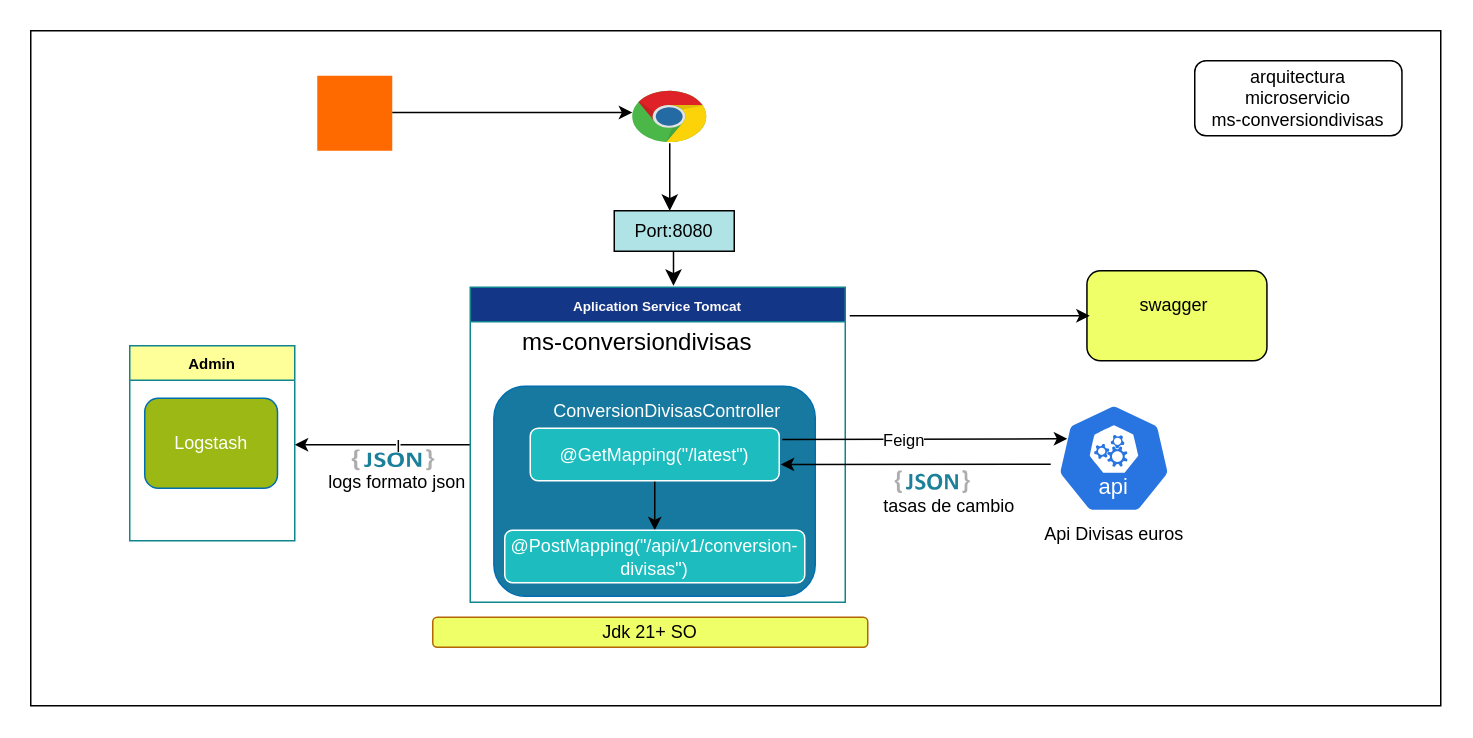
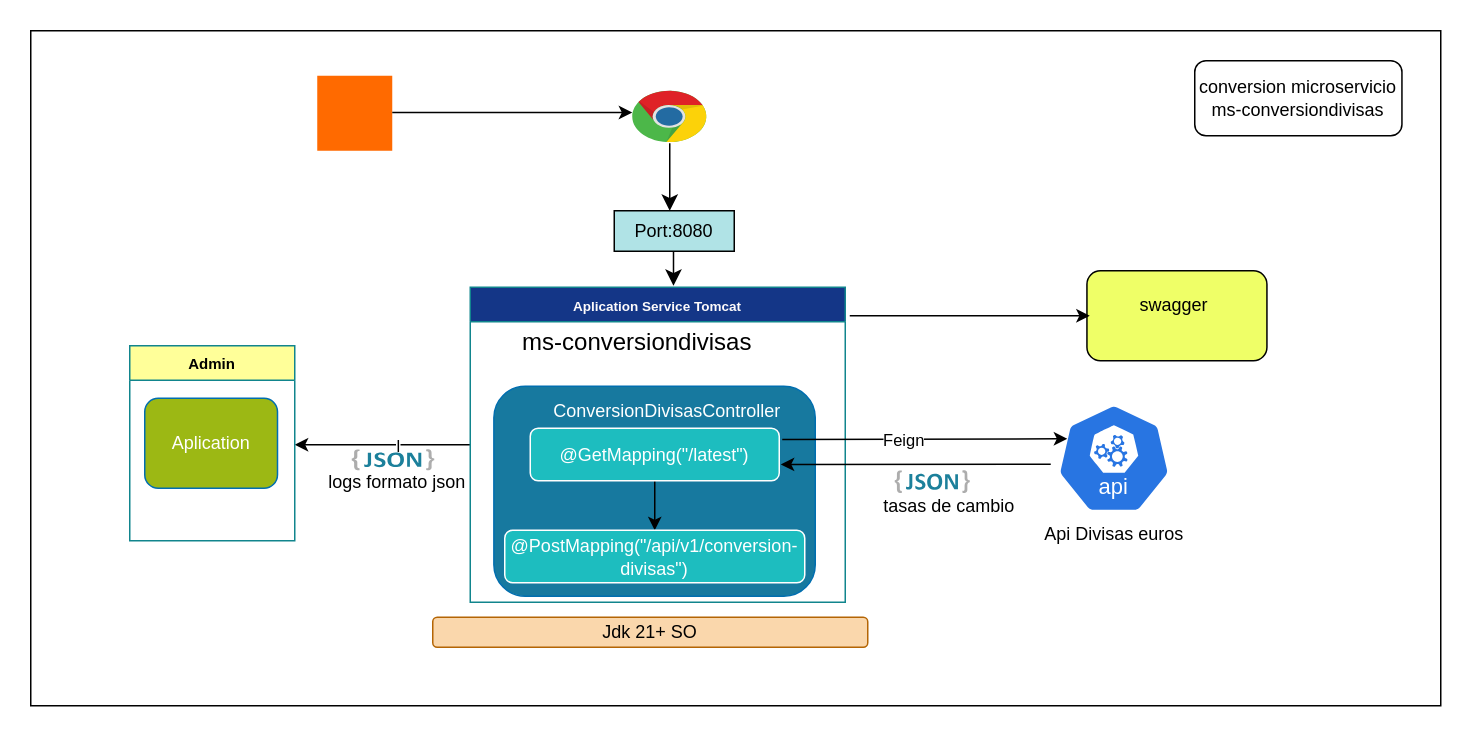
  <mxCell id="0" />
  <mxCell id="1" parent="0" />
  <mxCell id="2" value="" style="rounded=0;whiteSpace=wrap;html=1;" vertex="1" parent="1"><mxGeometry x="20" y="20" width="940" height="450" as="geometry" /></mxCell>
  <mxCell id="3" style="edgeStyle=none;curved=0;rounded=1;orthogonalLoop=1;jettySize=auto;html=1;fontSize=12;startSize=8;endSize=8;strokeColor=none;endArrow=none;startFill=0;" edge="1" parent="1" target="2"><mxGeometry relative="1" as="geometry"><mxPoint x="86" y="120" as="targetPoint" /><mxPoint x="406" y="120" as="sourcePoint" /></mxGeometry></mxCell>
  <mxCell id="4" style="edgeStyle=orthogonalEdgeStyle;rounded=0;orthogonalLoop=1;jettySize=auto;html=1;" edge="1" parent="1" source="7"><mxGeometry relative="1" as="geometry"><mxPoint x="196" y="296" as="targetPoint" /></mxGeometry></mxCell>
  <mxCell id="5" value="l" style="edgeLabel;html=1;align=center;verticalAlign=middle;resizable=0;points=[];" vertex="1" connectable="0" parent="4"><mxGeometry x="-0.166" relative="1" as="geometry"><mxPoint as="offset" /></mxGeometry></mxCell>
  <mxCell id="6" value="&lt;div&gt;&lt;br&gt;&lt;/div&gt;&lt;div&gt;&lt;br&gt;&lt;/div&gt;" style="edgeLabel;html=1;align=center;verticalAlign=middle;resizable=0;points=[];" vertex="1" connectable="0" parent="4"><mxGeometry x="-0.285" y="1" relative="1" as="geometry"><mxPoint as="offset" /></mxGeometry></mxCell>
  <mxCell id="7" value="&lt;font style=&quot;font-size: 9px; color: light-dark(rgb(254, 251, 251), rgb(237, 237, 237));&quot;&gt;Aplication Service Tomcat&lt;/font&gt;" style="swimlane;whiteSpace=wrap;html=1;startSize=23;fillColor=#143687;strokeColor=light-dark(#11858d, #46a8af);" vertex="1" parent="1"><mxGeometry x="313" y="191" width="250" height="210" as="geometry" /></mxCell>
  <mxCell id="8" value="" style="rounded=1;whiteSpace=wrap;html=1;fillColor=#17799F;fontColor=#ffffff;strokeColor=#006EAF;" vertex="1" parent="7"><mxGeometry x="15.75" y="66" width="214.25" height="140" as="geometry" /></mxCell>
  <mxCell id="9" value="ms-conversiondivisas" style="text;html=1;align=center;verticalAlign=middle;resizable=0;points=[];autosize=1;strokeColor=none;fillColor=none;fontSize=16;" vertex="1" parent="7"><mxGeometry x="21" y="21" width="180" height="30" as="geometry" /></mxCell>
  <mxCell id="10" value="&lt;font style=&quot;font-size: 12px; color: rgb(255, 255, 255);&quot;&gt;ConversionDivisasController&lt;/font&gt;" style="text;html=1;align=center;verticalAlign=middle;resizable=0;points=[];autosize=1;strokeColor=none;fillColor=none;fontSize=16;" vertex="1" parent="7"><mxGeometry x="45.75" y="66" width="170" height="30" as="geometry" /></mxCell>
  <mxCell id="11" style="edgeStyle=orthogonalEdgeStyle;rounded=0;orthogonalLoop=1;jettySize=auto;html=1;entryX=0.5;entryY=0;entryDx=0;entryDy=0;" edge="1" parent="7" source="12" target="13"><mxGeometry relative="1" as="geometry" /></mxCell>
  <mxCell id="12" value="&lt;font style=&quot;color: rgb(255, 255, 255);&quot;&gt;@GetMapping(&quot;/latest&quot;)&lt;/font&gt;" style="rounded=1;whiteSpace=wrap;html=1;strokeColor=#FFFFFF;fillColor=#1DBDBF;" vertex="1" parent="7"><mxGeometry x="40" y="94" width="166" height="35" as="geometry" /></mxCell>
  <mxCell id="13" value="&lt;font style=&quot;color: rgb(255, 255, 255);&quot;&gt;@PostMapping(&quot;/api/v1/conversion-divisas&quot;)&lt;/font&gt;" style="rounded=1;whiteSpace=wrap;html=1;strokeColor=#FFFFFF;fillColor=#1DBDBF;" vertex="1" parent="7"><mxGeometry x="23" y="162" width="200" height="35" as="geometry" /></mxCell>
- <mxCell id="14" value="Jdk 21+ SO" style="rounded=1;whiteSpace=wrap;html=1;fillColor=#efff67;strokeColor=#b46504;" vertex="1" parent="1"><mxGeometry x="288" y="411" width="290" height="20" as="geometry" /></mxCell>
+ <mxCell id="14" value="Jdk 21+ SO" style="rounded=1;whiteSpace=wrap;html=1;fillColor=#fad7ac;strokeColor=#b46504;" vertex="1" parent="1"><mxGeometry x="288" y="411" width="290" height="20" as="geometry" /></mxCell>
  <mxCell id="15" style="edgeStyle=none;curved=1;rounded=0;orthogonalLoop=1;jettySize=auto;html=1;fontSize=12;startSize=8;endSize=8;" edge="1" parent="1"><mxGeometry relative="1" as="geometry"><mxPoint x="448.5" y="160" as="sourcePoint" /><mxPoint x="448.5" y="190" as="targetPoint" /></mxGeometry></mxCell>
  <mxCell id="16" value="&lt;font size=&quot;1&quot;&gt;Admin&lt;/font&gt;" style="swimlane;whiteSpace=wrap;html=1;startSize=23;fillColor=#FFFF99;strokeColor=light-dark(#11858d, #46a8af);" vertex="1" parent="1"><mxGeometry x="86" y="230" width="110" height="130" as="geometry" /></mxCell>
- <mxCell id="17" value="Logstash" style="rounded=1;whiteSpace=wrap;html=1;fillColor=#9CB814;fontColor=#ffffff;strokeColor=#006EAF;" vertex="1" parent="16"><mxGeometry x="10" y="35" width="88.5" height="60" as="geometry" /></mxCell>
+ <mxCell id="17" value="Aplication" style="rounded=1;whiteSpace=wrap;html=1;fillColor=#9CB814;fontColor=#ffffff;strokeColor=#006EAF;" vertex="1" parent="16"><mxGeometry x="10" y="35" width="88.5" height="60" as="geometry" /></mxCell>
  <mxCell id="18" value="" style="dashed=0;outlineConnect=0;html=1;align=center;labelPosition=center;verticalLabelPosition=bottom;verticalAlign=top;shape=mxgraph.weblogos.chrome" vertex="1" parent="1"><mxGeometry x="421" y="60" width="50" height="35" as="geometry" /></mxCell>
  <mxCell id="19" value="" style="points=[];aspect=fixed;html=1;align=center;shadow=0;dashed=0;fillColor=#FF6A00;strokeColor=none;shape=mxgraph.alibaba_cloud.user;" vertex="1" parent="1"><mxGeometry x="211" y="50" width="50" height="50" as="geometry" /></mxCell>
  <mxCell id="20" value="Api Divisas euros" style="aspect=fixed;sketch=0;html=1;dashed=0;whitespace=wrap;verticalLabelPosition=bottom;verticalAlign=top;fillColor=#2875E2;strokeColor=#ffffff;points=[[0.005,0.63,0],[0.1,0.2,0],[0.9,0.2,0],[0.5,0,0],[0.995,0.63,0],[0.72,0.99,0],[0.5,1,0],[0.28,0.99,0]];shape=mxgraph.kubernetes.icon2;kubernetesLabel=1;prIcon=api" vertex="1" parent="1"><mxGeometry x="704" y="268.4" width="76.25" height="73.2" as="geometry" /></mxCell>
  <mxCell id="21" value="" style="endArrow=classic;html=1;rounded=0;" edge="1" parent="1"><mxGeometry width="50" height="50" relative="1" as="geometry"><mxPoint x="521" y="292.48" as="sourcePoint" /><mxPoint x="711" y="292" as="targetPoint" /></mxGeometry></mxCell>
  <mxCell id="22" value="Feign" style="edgeLabel;html=1;align=center;verticalAlign=middle;resizable=0;points=[];" vertex="1" connectable="0" parent="21"><mxGeometry x="-0.145" relative="1" as="geometry"><mxPoint as="offset" /></mxGeometry></mxCell>
  <mxCell id="23" value="" style="endArrow=classic;html=1;rounded=0;" edge="1" parent="1"><mxGeometry width="50" height="50" relative="1" as="geometry"><mxPoint x="700" y="309" as="sourcePoint" /><mxPoint x="520" y="309.1" as="targetPoint" /></mxGeometry></mxCell>
  <mxCell id="24" value="" style="dashed=0;outlineConnect=0;html=1;align=center;labelPosition=center;verticalLabelPosition=bottom;verticalAlign=top;shape=mxgraph.weblogos.json_2" vertex="1" parent="1"><mxGeometry x="596" y="313" width="50" height="15.2" as="geometry" /></mxCell>
  <mxCell id="25" value="tasas de cambio&lt;div&gt;&lt;br&gt;&lt;/div&gt;" style="text;html=1;align=center;verticalAlign=middle;resizable=0;points=[];autosize=1;strokeColor=none;fillColor=none;" vertex="1" parent="1"><mxGeometry x="577" y="324.2" width="110" height="40" as="geometry" /></mxCell>
  <mxCell id="26" value="Port:8080" style="rounded=0;whiteSpace=wrap;html=1;fillColor=#B0E3E6;" vertex="1" parent="1"><mxGeometry x="409" y="140" width="80" height="27" as="geometry" /></mxCell>
  <mxCell id="27" style="edgeStyle=none;curved=1;rounded=0;orthogonalLoop=1;jettySize=auto;html=1;fontSize=12;startSize=8;endSize=8;" edge="1" parent="1" source="18"><mxGeometry relative="1" as="geometry"><mxPoint x="448.5" y="110" as="sourcePoint" /><mxPoint x="446" y="140" as="targetPoint" /></mxGeometry></mxCell>
  <mxCell id="28" value="swagger&amp;nbsp;&lt;div&gt;&lt;br&gt;&lt;/div&gt;" style="rounded=1;whiteSpace=wrap;html=1;fillColor=#EFFF67;" vertex="1" parent="1"><mxGeometry x="724.13" y="180" width="120" height="60" as="geometry" /></mxCell>
  <mxCell id="29" value="" style="endArrow=classic;html=1;rounded=0;" edge="1" parent="1"><mxGeometry width="50" height="50" relative="1" as="geometry"><mxPoint x="566" y="210" as="sourcePoint" /><mxPoint x="726" y="210" as="targetPoint" /></mxGeometry></mxCell>
- <mxCell id="30" value="arquitectura microservicio&lt;div&gt;ms-conversiondivisas&lt;/div&gt;" style="text;html=1;align=center;verticalAlign=middle;whiteSpace=wrap;rounded=1;strokeColor=default;" vertex="1" parent="1"><mxGeometry x="796" y="40" width="138.13" height="50" as="geometry" /></mxCell>
+ <mxCell id="30" value="conversion microservicio&lt;div&gt;ms-conversiondivisas&lt;/div&gt;" style="text;html=1;align=center;verticalAlign=middle;whiteSpace=wrap;rounded=1;strokeColor=default;" vertex="1" parent="1"><mxGeometry x="796" y="40" width="138.13" height="50" as="geometry" /></mxCell>
  <mxCell id="31" value="&lt;div&gt;logs formato json&lt;/div&gt;" style="text;html=1;align=center;verticalAlign=middle;resizable=0;points=[];autosize=1;strokeColor=none;fillColor=none;" vertex="1" parent="1"><mxGeometry x="208.5" y="306.2" width="110" height="30" as="geometry" /></mxCell>
  <mxCell id="32" value="" style="dashed=0;outlineConnect=0;html=1;align=center;labelPosition=center;verticalLabelPosition=bottom;verticalAlign=top;shape=mxgraph.weblogos.json_2" vertex="1" parent="1"><mxGeometry x="234" y="299" width="55" height="14" as="geometry" /></mxCell>
  <mxCell id="33" value="" style="endArrow=classic;html=1;rounded=0;" edge="1" parent="1"><mxGeometry width="50" height="50" relative="1" as="geometry"><mxPoint x="261" y="74.5" as="sourcePoint" /><mxPoint x="421" y="74.5" as="targetPoint" /></mxGeometry></mxCell>
